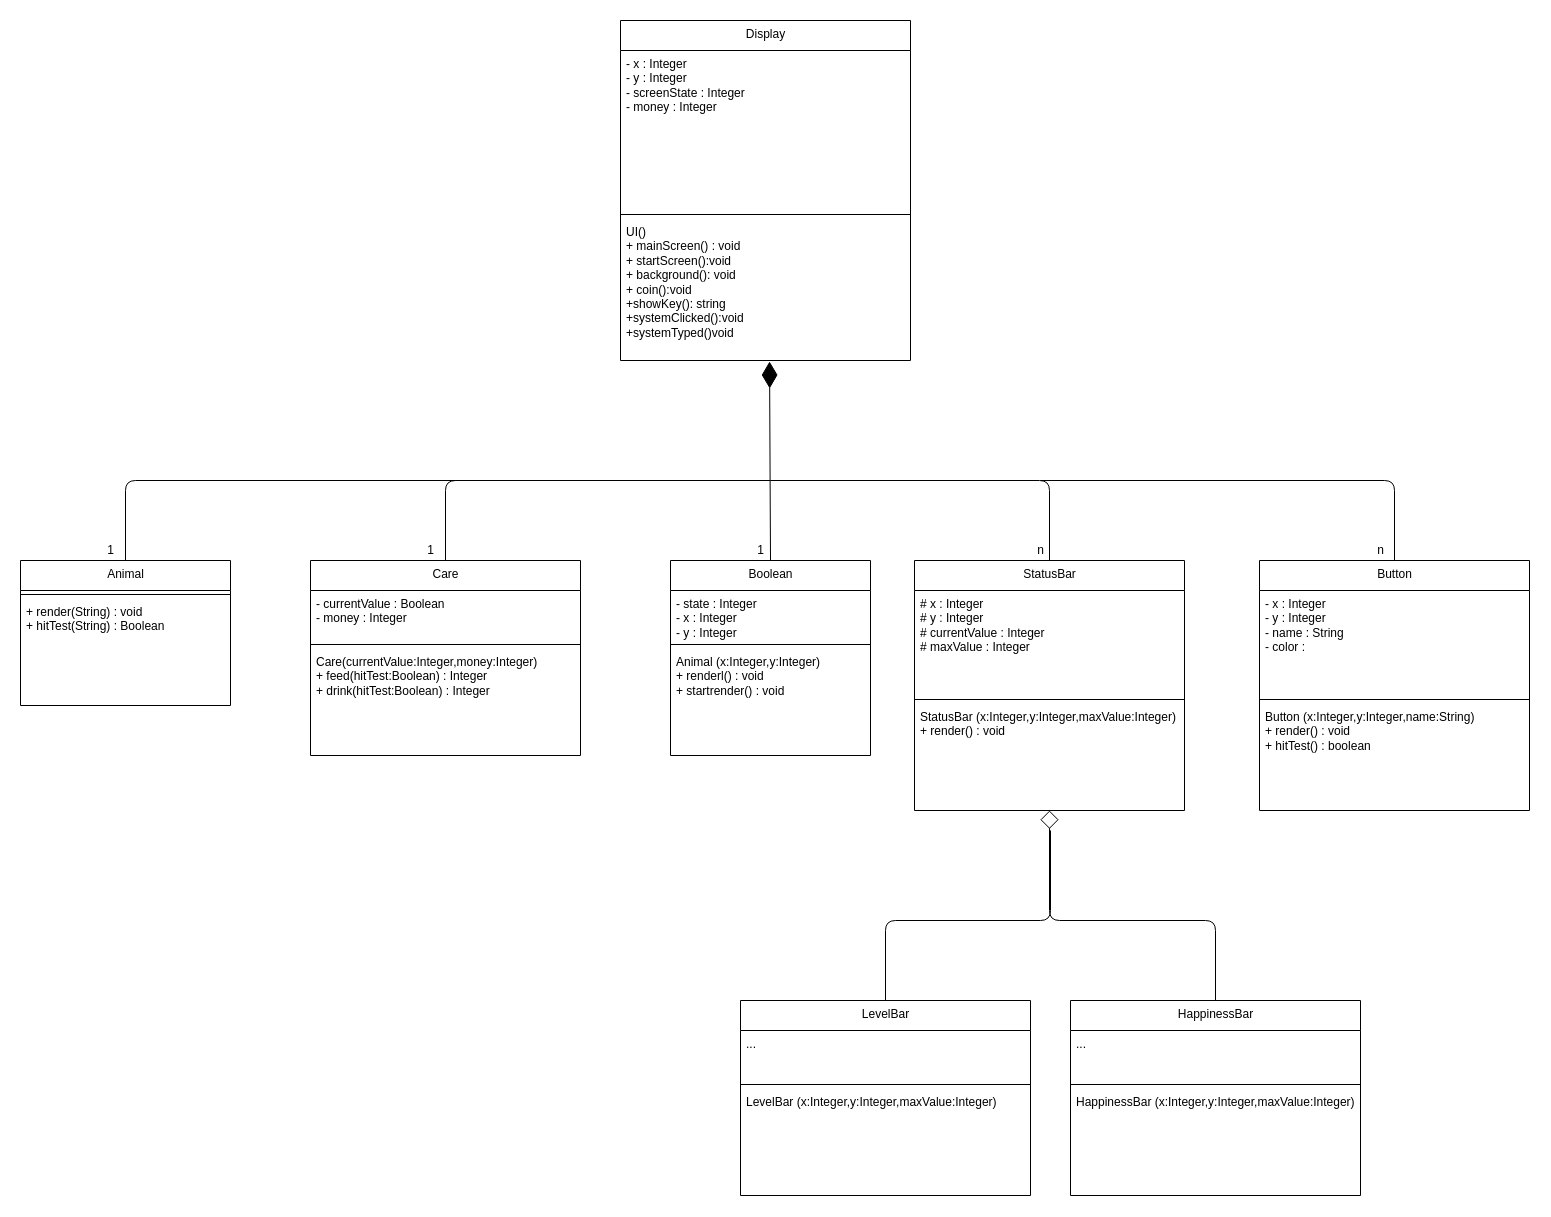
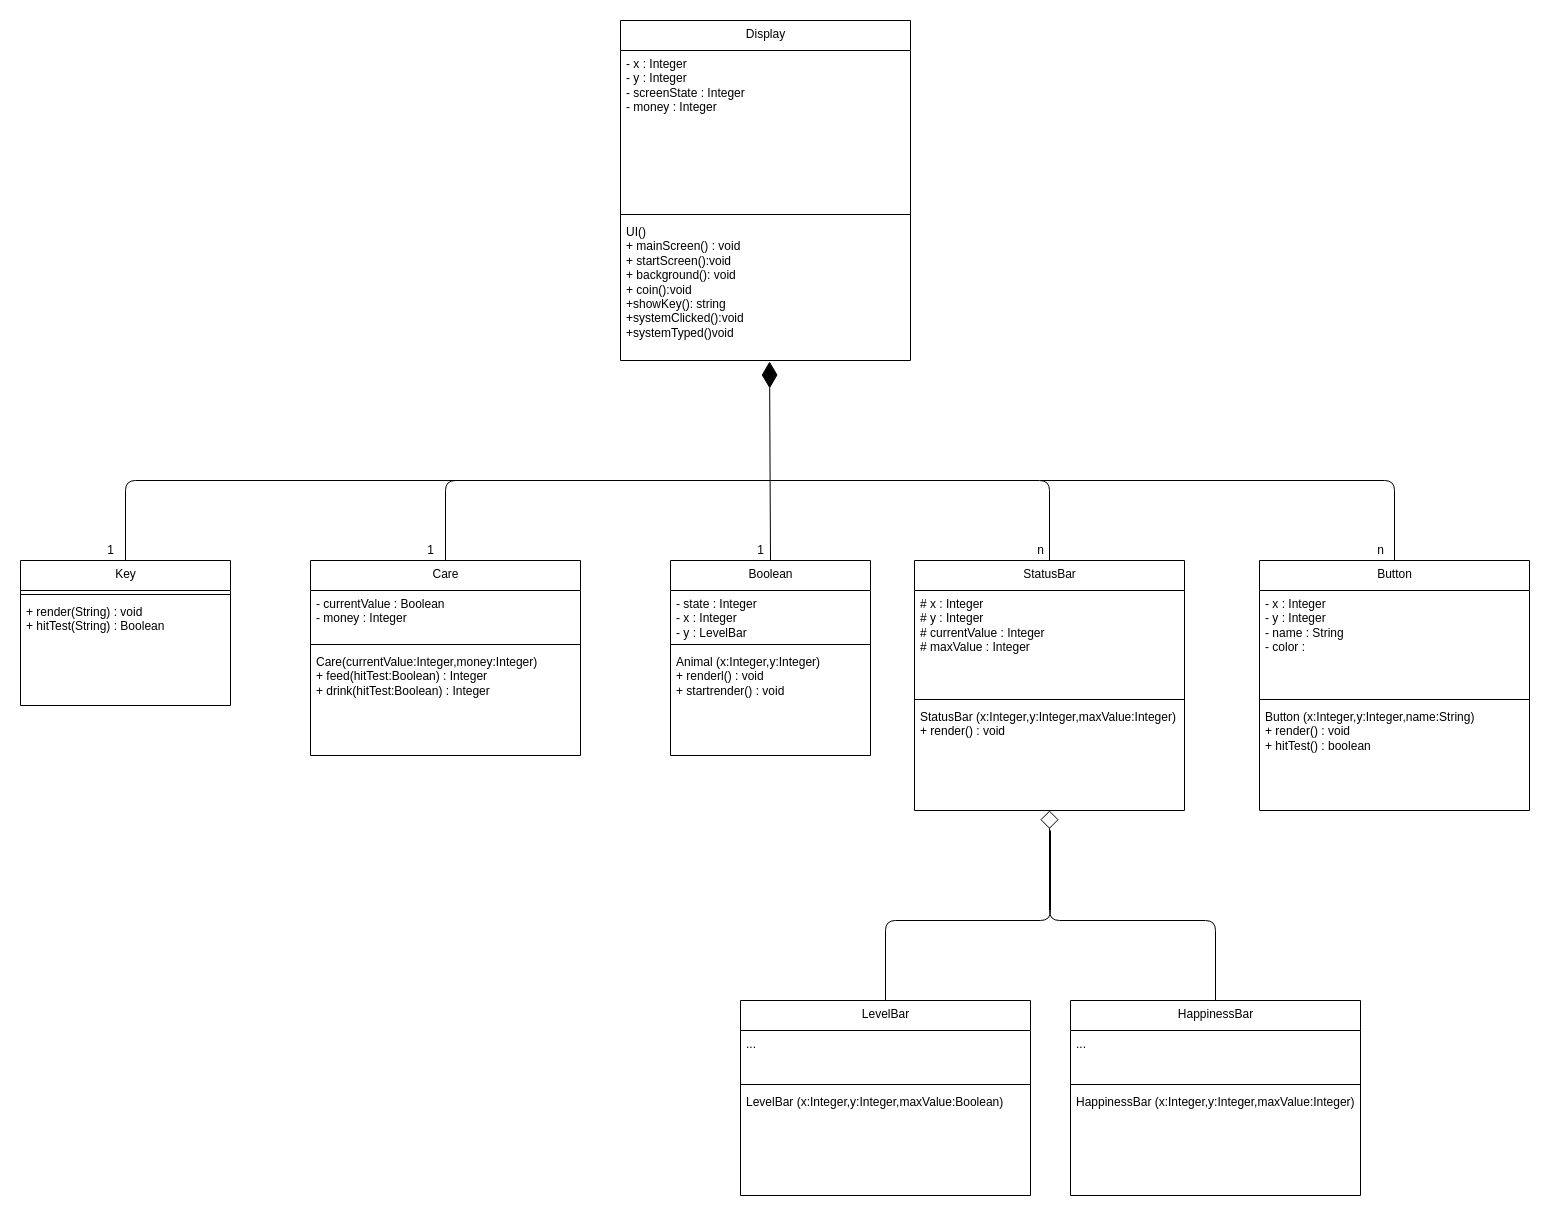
  <mxCell id="0" />
  <mxCell id="1" parent="0" />
  <mxCell id="2" value="Button" style="swimlane;fontStyle=0;align=center;verticalAlign=top;childLayout=stackLayout;horizontal=1;startSize=30;horizontalStack=0;resizeParent=1;resizeParentMax=0;resizeLast=0;collapsible=0;marginBottom=0;html=1;" parent="1" vertex="1"><mxGeometry x="1259" y="560" width="270" height="250" as="geometry" /></mxCell>
  <mxCell id="3" value="- x : Integer&lt;br&gt;- y : Integer&lt;br&gt;- name : String&lt;br&gt;- color :&amp;nbsp;" style="text;html=1;strokeColor=none;fillColor=none;align=left;verticalAlign=top;spacingLeft=4;spacingRight=4;overflow=hidden;rotatable=0;points=[[0,0.5],[1,0.5]];portConstraint=eastwest;" parent="2" vertex="1"><mxGeometry y="30" width="270" height="105" as="geometry" /></mxCell>
  <mxCell id="4" value="" style="line;strokeWidth=1;fillColor=none;align=left;verticalAlign=middle;spacingTop=-1;spacingLeft=3;spacingRight=3;rotatable=0;labelPosition=right;points=[];portConstraint=eastwest;" parent="2" vertex="1"><mxGeometry y="135" width="270" height="8" as="geometry" /></mxCell>
  <mxCell id="5" value="Button (x:Integer,y:Integer,name:String)&lt;br&gt;+ render() : void&lt;br&gt;+ hitTest() : boolean" style="text;html=1;strokeColor=none;fillColor=none;align=left;verticalAlign=top;spacingLeft=4;spacingRight=4;overflow=hidden;rotatable=0;points=[[0,0.5],[1,0.5]];portConstraint=eastwest;" parent="2" vertex="1"><mxGeometry y="143" width="270" height="107" as="geometry" /></mxCell>
  <mxCell id="6" value="StatusBar" style="swimlane;fontStyle=0;align=center;verticalAlign=top;childLayout=stackLayout;horizontal=1;startSize=30;horizontalStack=0;resizeParent=1;resizeParentMax=0;resizeLast=0;collapsible=0;marginBottom=0;html=1;" parent="1" vertex="1"><mxGeometry x="914" y="560" width="270" height="250" as="geometry" /></mxCell>
  <mxCell id="7" value="# x : Integer&lt;br&gt;# y : Integer&lt;br&gt;# currentValue : Integer&lt;br&gt;# maxValue : Integer" style="text;html=1;strokeColor=none;fillColor=none;align=left;verticalAlign=top;spacingLeft=4;spacingRight=4;overflow=hidden;rotatable=0;points=[[0,0.5],[1,0.5]];portConstraint=eastwest;" parent="6" vertex="1"><mxGeometry y="30" width="270" height="105" as="geometry" /></mxCell>
  <mxCell id="8" value="" style="line;strokeWidth=1;fillColor=none;align=left;verticalAlign=middle;spacingTop=-1;spacingLeft=3;spacingRight=3;rotatable=0;labelPosition=right;points=[];portConstraint=eastwest;" parent="6" vertex="1"><mxGeometry y="135" width="270" height="8" as="geometry" /></mxCell>
  <mxCell id="9" value="StatusBar (x:Integer,y:Integer,maxValue:Integer)&lt;br&gt;+ render() : void&lt;br&gt;" style="text;html=1;strokeColor=none;fillColor=none;align=left;verticalAlign=top;spacingLeft=4;spacingRight=4;overflow=hidden;rotatable=0;points=[[0,0.5],[1,0.5]];portConstraint=eastwest;" parent="6" vertex="1"><mxGeometry y="143" width="270" height="107" as="geometry" /></mxCell>
  <mxCell id="10" value="HappinessBar" style="swimlane;fontStyle=0;align=center;verticalAlign=top;childLayout=stackLayout;horizontal=1;startSize=30;horizontalStack=0;resizeParent=1;resizeParentMax=0;resizeLast=0;collapsible=0;marginBottom=0;html=1;" parent="1" vertex="1"><mxGeometry x="1070" y="1000" width="290" height="195" as="geometry" /></mxCell>
  <mxCell id="11" value="..." style="text;html=1;strokeColor=none;fillColor=none;align=left;verticalAlign=top;spacingLeft=4;spacingRight=4;overflow=hidden;rotatable=0;points=[[0,0.5],[1,0.5]];portConstraint=eastwest;" parent="10" vertex="1"><mxGeometry y="30" width="290" height="50" as="geometry" /></mxCell>
  <mxCell id="12" value="" style="line;strokeWidth=1;fillColor=none;align=left;verticalAlign=middle;spacingTop=-1;spacingLeft=3;spacingRight=3;rotatable=0;labelPosition=right;points=[];portConstraint=eastwest;" parent="10" vertex="1"><mxGeometry y="80" width="290" height="8" as="geometry" /></mxCell>
  <mxCell id="13" value="HappinessBar (x:Integer,y:Integer,maxValue:Integer)&lt;br&gt;&amp;nbsp;" style="text;html=1;strokeColor=none;fillColor=none;align=left;verticalAlign=top;spacingLeft=4;spacingRight=4;overflow=hidden;rotatable=0;points=[[0,0.5],[1,0.5]];portConstraint=eastwest;" parent="10" vertex="1"><mxGeometry y="88" width="290" height="107" as="geometry" /></mxCell>
  <mxCell id="14" value="LevelBar" style="swimlane;fontStyle=0;align=center;verticalAlign=top;childLayout=stackLayout;horizontal=1;startSize=30;horizontalStack=0;resizeParent=1;resizeParentMax=0;resizeLast=0;collapsible=0;marginBottom=0;html=1;" parent="1" vertex="1"><mxGeometry x="740" y="1000" width="290" height="195" as="geometry" /></mxCell>
  <mxCell id="15" value="..." style="text;html=1;strokeColor=none;fillColor=none;align=left;verticalAlign=top;spacingLeft=4;spacingRight=4;overflow=hidden;rotatable=0;points=[[0,0.5],[1,0.5]];portConstraint=eastwest;" parent="14" vertex="1"><mxGeometry y="30" width="290" height="50" as="geometry" /></mxCell>
  <mxCell id="16" value="" style="line;strokeWidth=1;fillColor=none;align=left;verticalAlign=middle;spacingTop=-1;spacingLeft=3;spacingRight=3;rotatable=0;labelPosition=right;points=[];portConstraint=eastwest;" parent="14" vertex="1"><mxGeometry y="80" width="290" height="8" as="geometry" /></mxCell>
- <mxCell id="17" value="LevelBar (x:Integer,y:Integer,maxValue:Integer)&lt;br&gt;&lt;br&gt;&amp;nbsp;" style="text;html=1;strokeColor=none;fillColor=none;align=left;verticalAlign=top;spacingLeft=4;spacingRight=4;overflow=hidden;rotatable=0;points=[[0,0.5],[1,0.5]];portConstraint=eastwest;" parent="14" vertex="1"><mxGeometry y="88" width="290" height="107" as="geometry" /></mxCell>
+ <mxCell id="17" value="LevelBar (x:Integer,y:Integer,maxValue:Boolean)&lt;br&gt;&lt;br&gt;&amp;nbsp;" style="text;html=1;strokeColor=none;fillColor=none;align=left;verticalAlign=top;spacingLeft=4;spacingRight=4;overflow=hidden;rotatable=0;points=[[0,0.5],[1,0.5]];portConstraint=eastwest;" parent="14" vertex="1"><mxGeometry y="88" width="290" height="107" as="geometry" /></mxCell>
  <mxCell id="18" value="" style="endArrow=diamond;endSize=16;endFill=0;html=1;entryX=0.5;entryY=1;entryDx=0;entryDy=0;exitX=0.5;exitY=0;exitDx=0;exitDy=0;" parent="1" source="10" target="6" edge="1"><mxGeometry width="160" relative="1" as="geometry"><mxPoint x="1159" y="960" as="sourcePoint" /><mxPoint x="1319" y="960" as="targetPoint" /><Array as="points"><mxPoint x="1215" y="920" /><mxPoint x="1049" y="920" /></Array></mxGeometry></mxCell>
  <mxCell id="19" value="Boolean" style="swimlane;fontStyle=0;align=center;verticalAlign=top;childLayout=stackLayout;horizontal=1;startSize=30;horizontalStack=0;resizeParent=1;resizeParentMax=0;resizeLast=0;collapsible=0;marginBottom=0;html=1;" parent="1" vertex="1"><mxGeometry x="670" y="560" width="200" height="195" as="geometry" /></mxCell>
- <mxCell id="20" value="- state : Integer&lt;br&gt;- x : Integer&lt;br&gt;- y : Integer" style="text;html=1;strokeColor=none;fillColor=none;align=left;verticalAlign=top;spacingLeft=4;spacingRight=4;overflow=hidden;rotatable=0;points=[[0,0.5],[1,0.5]];portConstraint=eastwest;" parent="19" vertex="1"><mxGeometry y="30" width="200" height="50" as="geometry" /></mxCell>
+ <mxCell id="20" value="- state : Integer&lt;br&gt;- x : Integer&lt;br&gt;- y : LevelBar" style="text;html=1;strokeColor=none;fillColor=none;align=left;verticalAlign=top;spacingLeft=4;spacingRight=4;overflow=hidden;rotatable=0;points=[[0,0.5],[1,0.5]];portConstraint=eastwest;" parent="19" vertex="1"><mxGeometry y="30" width="200" height="50" as="geometry" /></mxCell>
  <mxCell id="21" value="" style="line;strokeWidth=1;fillColor=none;align=left;verticalAlign=middle;spacingTop=-1;spacingLeft=3;spacingRight=3;rotatable=0;labelPosition=right;points=[];portConstraint=eastwest;" parent="19" vertex="1"><mxGeometry y="80" width="200" height="8" as="geometry" /></mxCell>
  <mxCell id="22" value="Animal (x:Integer,y:Integer)&lt;br&gt;+ renderl() : void&lt;br&gt;+ startrender() : void&lt;br&gt;&lt;br&gt;&lt;br&gt;&lt;br&gt;&amp;nbsp;" style="text;html=1;strokeColor=none;fillColor=none;align=left;verticalAlign=top;spacingLeft=4;spacingRight=4;overflow=hidden;rotatable=0;points=[[0,0.5],[1,0.5]];portConstraint=eastwest;" parent="19" vertex="1"><mxGeometry y="88" width="200" height="107" as="geometry" /></mxCell>
  <mxCell id="23" value="Care" style="swimlane;fontStyle=0;align=center;verticalAlign=top;childLayout=stackLayout;horizontal=1;startSize=30;horizontalStack=0;resizeParent=1;resizeParentMax=0;resizeLast=0;collapsible=0;marginBottom=0;html=1;" parent="1" vertex="1"><mxGeometry x="310" y="560" width="270" height="195" as="geometry" /></mxCell>
  <mxCell id="24" value="- currentValue : Boolean&lt;br&gt;- money : Integer" style="text;html=1;strokeColor=none;fillColor=none;align=left;verticalAlign=top;spacingLeft=4;spacingRight=4;overflow=hidden;rotatable=0;points=[[0,0.5],[1,0.5]];portConstraint=eastwest;" parent="23" vertex="1"><mxGeometry y="30" width="270" height="50" as="geometry" /></mxCell>
  <mxCell id="25" value="" style="line;strokeWidth=1;fillColor=none;align=left;verticalAlign=middle;spacingTop=-1;spacingLeft=3;spacingRight=3;rotatable=0;labelPosition=right;points=[];portConstraint=eastwest;" parent="23" vertex="1"><mxGeometry y="80" width="270" height="8" as="geometry" /></mxCell>
  <mxCell id="26" value="Care(currentValue:Integer,money:Integer)&lt;br&gt;+ feed(hitTest:Boolean) : Integer&lt;br&gt;+ drink(hitTest:Boolean) : Integer" style="text;html=1;strokeColor=none;fillColor=none;align=left;verticalAlign=top;spacingLeft=4;spacingRight=4;overflow=hidden;rotatable=0;points=[[0,0.5],[1,0.5]];portConstraint=eastwest;" parent="23" vertex="1"><mxGeometry y="88" width="270" height="107" as="geometry" /></mxCell>
  <mxCell id="27" value="Display" style="swimlane;fontStyle=0;align=center;verticalAlign=top;childLayout=stackLayout;horizontal=1;startSize=30;horizontalStack=0;resizeParent=1;resizeParentMax=0;resizeLast=0;collapsible=0;marginBottom=0;html=1;" parent="1" vertex="1"><mxGeometry x="620" y="20" width="290" height="340" as="geometry" /></mxCell>
  <mxCell id="28" value="- x : Integer&lt;br&gt;- y : Integer&lt;br&gt;- screenState : Integer&lt;br&gt;- money : Integer&lt;br&gt;" style="text;html=1;strokeColor=none;fillColor=none;align=left;verticalAlign=top;spacingLeft=4;spacingRight=4;overflow=hidden;rotatable=0;points=[[0,0.5],[1,0.5]];portConstraint=eastwest;" parent="27" vertex="1"><mxGeometry y="30" width="290" height="160" as="geometry" /></mxCell>
  <mxCell id="29" value="" style="line;strokeWidth=1;fillColor=none;align=left;verticalAlign=middle;spacingTop=-1;spacingLeft=3;spacingRight=3;rotatable=0;labelPosition=right;points=[];portConstraint=eastwest;" parent="27" vertex="1"><mxGeometry y="190" width="290" height="8" as="geometry" /></mxCell>
  <mxCell id="30" value="UI()&lt;br&gt;+ mainScreen() : void&lt;br&gt;+ startScreen():void&lt;br&gt;+ background(): void&lt;br&gt;+ coin():void&lt;br&gt;+showKey(): string&lt;br&gt;+systemClicked():void&lt;br&gt;+systemTyped()void" style="text;html=1;strokeColor=none;fillColor=none;align=left;verticalAlign=top;spacingLeft=4;spacingRight=4;overflow=hidden;rotatable=0;points=[[0,0.5],[1,0.5]];portConstraint=eastwest;" parent="27" vertex="1"><mxGeometry y="198" width="290" height="142" as="geometry" /></mxCell>
- <mxCell id="31" value="Animal" style="swimlane;fontStyle=0;align=center;verticalAlign=top;childLayout=stackLayout;horizontal=1;startSize=30;horizontalStack=0;resizeParent=1;resizeParentMax=0;resizeLast=0;collapsible=0;marginBottom=0;html=1;" parent="1" vertex="1"><mxGeometry x="20" y="560" width="210" height="145" as="geometry" /></mxCell>
+ <mxCell id="31" value="Key" style="swimlane;fontStyle=0;align=center;verticalAlign=top;childLayout=stackLayout;horizontal=1;startSize=30;horizontalStack=0;resizeParent=1;resizeParentMax=0;resizeLast=0;collapsible=0;marginBottom=0;html=1;" parent="1" vertex="1"><mxGeometry x="20" y="560" width="210" height="145" as="geometry" /></mxCell>
  <mxCell id="32" value="" style="line;strokeWidth=1;fillColor=none;align=left;verticalAlign=middle;spacingTop=-1;spacingLeft=3;spacingRight=3;rotatable=0;labelPosition=right;points=[];portConstraint=eastwest;" parent="31" vertex="1"><mxGeometry y="30" width="210" height="8" as="geometry" /></mxCell>
  <mxCell id="33" value="+ render(String) : void&lt;br&gt;+ hitTest(String) : Boolean&amp;nbsp;" style="text;html=1;strokeColor=none;fillColor=none;align=left;verticalAlign=top;spacingLeft=4;spacingRight=4;overflow=hidden;rotatable=0;points=[[0,0.5],[1,0.5]];portConstraint=eastwest;" parent="31" vertex="1"><mxGeometry y="38" width="210" height="107" as="geometry" /></mxCell>
  <mxCell id="34" value="" style="endArrow=none;html=1;exitX=0.5;exitY=0;exitDx=0;exitDy=0;" edge="1" parent="1" source="14"><mxGeometry width="50" height="50" relative="1" as="geometry"><mxPoint x="1090" y="940" as="sourcePoint" /><mxPoint x="1050" y="830" as="targetPoint" /><Array as="points"><mxPoint x="885" y="920" /><mxPoint x="1050" y="920" /></Array></mxGeometry></mxCell>
  <mxCell id="35" value="" style="endArrow=diamondThin;endFill=1;endSize=24;html=1;exitX=0.5;exitY=0;exitDx=0;exitDy=0;entryX=0.514;entryY=1.007;entryDx=0;entryDy=0;entryPerimeter=0;" edge="1" parent="1" source="19" target="30"><mxGeometry width="160" relative="1" as="geometry"><mxPoint x="430" y="530" as="sourcePoint" /><mxPoint x="590" y="530" as="targetPoint" /></mxGeometry></mxCell>
  <mxCell id="36" value="" style="endArrow=none;html=1;exitX=0.5;exitY=0;exitDx=0;exitDy=0;" edge="1" parent="1" source="23"><mxGeometry width="50" height="50" relative="1" as="geometry"><mxPoint x="500" y="560" as="sourcePoint" /><mxPoint y="480" as="targetPoint" x="770" /><Array as="points"><mxPoint x="445" y="480" /></Array></mxGeometry></mxCell>
  <mxCell id="37" value="" style="endArrow=none;html=1;exitX=0.5;exitY=0;exitDx=0;exitDy=0;" edge="1" parent="1" source="31"><mxGeometry width="50" height="50" relative="1" as="geometry"><mxPoint x="130" y="550" as="sourcePoint" /><mxPoint x="470" y="480" as="targetPoint" /><Array as="points"><mxPoint x="125" y="480" /></Array></mxGeometry></mxCell>
  <mxCell id="38" value="" style="endArrow=none;html=1;exitX=0.5;exitY=0;exitDx=0;exitDy=0;" edge="1" parent="1" source="6"><mxGeometry width="50" height="50" relative="1" as="geometry"><mxPoint x="920" y="560" as="sourcePoint" /><mxPoint y="480" as="targetPoint" x="770" /><Array as="points"><mxPoint x="1049" y="480" /></Array></mxGeometry></mxCell>
  <mxCell id="39" value="" style="endArrow=none;html=1;exitX=0.5;exitY=0;exitDx=0;exitDy=0;" edge="1" parent="1" source="2"><mxGeometry width="50" height="50" relative="1" as="geometry"><mxPoint x="1120" y="560" as="sourcePoint" /><mxPoint x="1040" y="480" as="targetPoint" /><Array as="points"><mxPoint x="1394" y="480" /></Array></mxGeometry></mxCell>
  <mxCell id="40" value="1" style="text;html=1;align=center;verticalAlign=middle;resizable=0;points=[];autosize=1;strokeColor=none;" vertex="1" parent="1"><mxGeometry x="100" y="540" width="20" height="20" as="geometry" /></mxCell>
  <mxCell id="41" value="1" style="text;html=1;align=center;verticalAlign=middle;resizable=0;points=[];autosize=1;strokeColor=none;" vertex="1" parent="1"><mxGeometry x="420" y="540" width="20" height="20" as="geometry" /></mxCell>
  <mxCell id="42" value="1" style="text;html=1;align=center;verticalAlign=middle;resizable=0;points=[];autosize=1;strokeColor=none;" vertex="1" parent="1"><mxGeometry x="750" y="540" width="20" height="20" as="geometry" /></mxCell>
  <mxCell id="43" value="n" style="text;html=1;align=center;verticalAlign=middle;resizable=0;points=[];autosize=1;strokeColor=none;" vertex="1" parent="1"><mxGeometry x="1030" y="540" width="20" height="20" as="geometry" /></mxCell>
  <mxCell id="44" value="n" style="text;html=1;align=center;verticalAlign=middle;resizable=0;points=[];autosize=1;strokeColor=none;" vertex="1" parent="1"><mxGeometry x="1370" y="540" width="20" height="20" as="geometry" /></mxCell>
